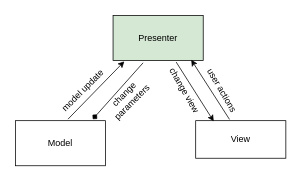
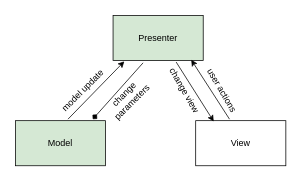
  <mxCell id="0" />
  <mxCell id="1" parent="0" />
  <mxCell id="2" value="Presenter" style="rounded=0;whiteSpace=wrap;html=1;fillColor=#d5e8d4;" vertex="1" parent="1"><mxGeometry x="150" y="20" width="120" height="60" as="geometry" /></mxCell>
- <mxCell id="3" value="Model" style="rounded=0;whiteSpace=wrap;html=1;" vertex="1" parent="1"><mxGeometry x="20" y="160" width="120" height="60" as="geometry" /></mxCell>
- <mxCell id="4" value="View" style="rounded=0;whiteSpace=wrap;html=1;" vertex="1" parent="1"><mxGeometry x="260" y="160" width="120" height="50" as="geometry" /></mxCell>
+ <mxCell id="3" value="Model" style="rounded=0;whiteSpace=wrap;html=1;fillColor=#d5e8d4;" vertex="1" parent="1"><mxGeometry x="20" y="160" width="120" height="60" as="geometry" /></mxCell>
+ <mxCell id="4" value="View" style="rounded=0;whiteSpace=wrap;html=1;" vertex="1" parent="1"><mxGeometry x="260" y="160" width="120" height="60" as="geometry" /></mxCell>
  <mxCell id="5" value="" style="endArrow=classic;html=1;entryX=0.125;entryY=1.017;entryDx=0;entryDy=0;entryPerimeter=0;shadow=0;sketch=0;" edge="1" parent="1" target="2"><mxGeometry width="50" height="50" relative="1" as="geometry"><mxPoint x="90" y="158" as="sourcePoint" /><mxPoint x="135" y="90" as="targetPoint" /></mxGeometry></mxCell>
  <mxCell id="6" value="" style="endArrow=diamond;html=1;entryX=0.858;entryY=-0.033;entryDx=0;entryDy=0;entryPerimeter=0;exitX=0.333;exitY=1.05;exitDx=0;exitDy=0;exitPerimeter=0;" edge="1" parent="1" source="2" target="3"><mxGeometry width="50" height="50" relative="1" as="geometry"><mxPoint x="240" y="170" as="sourcePoint" /><mxPoint x="290" y="120" as="targetPoint" /></mxGeometry></mxCell>
  <mxCell id="7" value="" style="endArrow=classic;html=1;exitX=0.7;exitY=1.033;exitDx=0;exitDy=0;exitPerimeter=0;entryX=0.2;entryY=0.017;entryDx=0;entryDy=0;entryPerimeter=0;" edge="1" parent="1" source="2" target="4"><mxGeometry width="50" height="50" relative="1" as="geometry"><mxPoint x="280" y="120" as="sourcePoint" /><mxPoint x="270" y="130" as="targetPoint" /></mxGeometry></mxCell>
  <mxCell id="8" value="" style="endArrow=classic;html=1;entryX=0.867;entryY=0.983;entryDx=0;entryDy=0;entryPerimeter=0;exitX=0.375;exitY=-0.033;exitDx=0;exitDy=0;exitPerimeter=0;" edge="1" parent="1" source="4" target="2"><mxGeometry width="50" height="50" relative="1" as="geometry"><mxPoint x="340" y="140" as="sourcePoint" /><mxPoint x="390" y="90" as="targetPoint" /></mxGeometry></mxCell>
  <mxCell id="9" value="model update" style="text;html=1;strokeColor=none;fillColor=none;align=center;verticalAlign=middle;whiteSpace=wrap;rounded=0;rotation=-45;" vertex="1" parent="1"><mxGeometry x="70" y="110" width="80" height="20" as="geometry" /></mxCell>
  <mxCell id="10" value="change parameters" style="text;html=1;strokeColor=none;fillColor=none;align=center;verticalAlign=middle;whiteSpace=wrap;rounded=0;rotation=-45;" vertex="1" parent="1"><mxGeometry x="140" y="120" width="60" height="20" as="geometry" /></mxCell>
  <mxCell id="11" value="user actions" style="text;html=1;strokeColor=none;fillColor=none;align=center;verticalAlign=middle;whiteSpace=wrap;rounded=0;rotation=60;" vertex="1" parent="1"><mxGeometry x="260" y="110" width="70" height="20" as="geometry" /></mxCell>
  <mxCell id="12" value="change view" style="text;html=1;strokeColor=none;fillColor=none;align=center;verticalAlign=middle;whiteSpace=wrap;rounded=0;rotation=60;" vertex="1" parent="1"><mxGeometry x="210" y="110" width="70" height="20" as="geometry" /></mxCell>
